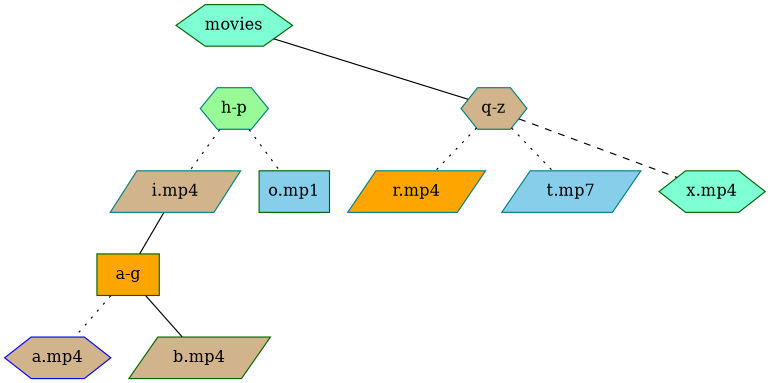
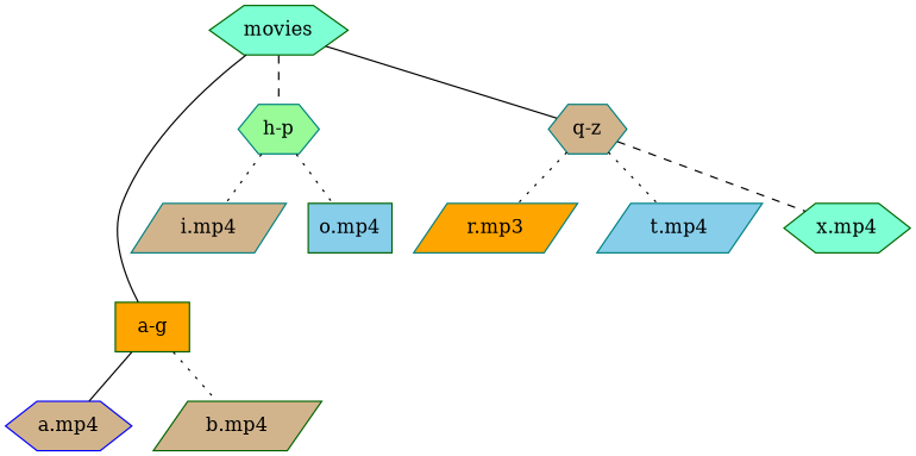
  graph {
    node [color=darkgreen fillcolor=tan shape=hexagon style=filled]
    edge [style=dotted]
    n1 [fillcolor=orange label="a-g" shape=box]
    n2 [color=blue label="a.mp4"]
    n3 [label="b.mp4" shape=parallelogram]
    n4 [color=teal fillcolor=palegreen label="h-p"]
    n5 [color=teal label="i.mp4" shape=parallelogram]
-   n6 [fillcolor=skyblue label="o.mp1" shape=box]
+   n6 [fillcolor=skyblue label="o.mp4" shape=box]
    n7 [color=teal label="q-z"]
-   n8 [color=teal fillcolor=orange label="r.mp4" shape=parallelogram]
-   n9 [color=teal fillcolor=skyblue label="t.mp7" shape=parallelogram]
+   n8 [color=teal fillcolor=orange label="r.mp3" shape=parallelogram]
+   n9 [color=teal fillcolor=skyblue label="t.mp4" shape=parallelogram]
    n10 [fillcolor=aquamarine label="x.mp4"]
    movies [fillcolor=aquamarine]
-   n1 -- n2
-   n1 -- n3 [style=solid]
+   n1 -- n2 [style=solid]
+   n1 -- n3
    n4 -- n5
    n4 -- n6
    n7 -- n8
    n7 -- n9
    n7 -- n10 [style=dashed]
-   n5 -- n1 [style=solid]
+   movies -- n1 [style=solid]
+   movies -- n4 [style=dashed]
    movies -- n7 [style=solid]
  }
